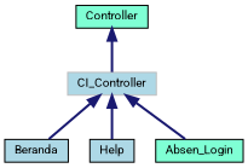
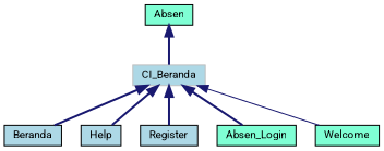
  digraph {
    fontname=Roboto
    rankdir=TB
    node [color=black fillcolor=lightblue fontname=Roboto fontsize=10 shape=record style=filled]
    edge [color=midnightblue dir=back fontname=Roboto fontsize=10 labelfontname=Helvetica labelfontsize=10 style=bold]
-   n1 [color=grey75 height=0.2 label=CI_Controller width=0.4]
+   n1 [color=grey75 height=0.2 label=CI_Beranda width=0.4]
    n2 [height=0.2 label=Beranda width=0.4]
    n3 [height=0.2 label=Help width=0.4]
+   n4 [height=0.2 label=Register width=0.4]
    n5 [fillcolor=aquamarine height=0.2 label=Absen_Login width=0.4]
-   n7 [fillcolor=aquamarine height=0.2 label=Controller width=0.4]
+   n6 [fillcolor=aquamarine height=0.2 label=Welcome width=0.4]
+   n7 [fillcolor=aquamarine height=0.2 label=Absen width=0.4]
    n1 -> n2
    n1 -> n3
+   n1 -> n4
    n1 -> n5
+   n1 -> n6 [style=solid]
    n7 -> n1
  }
